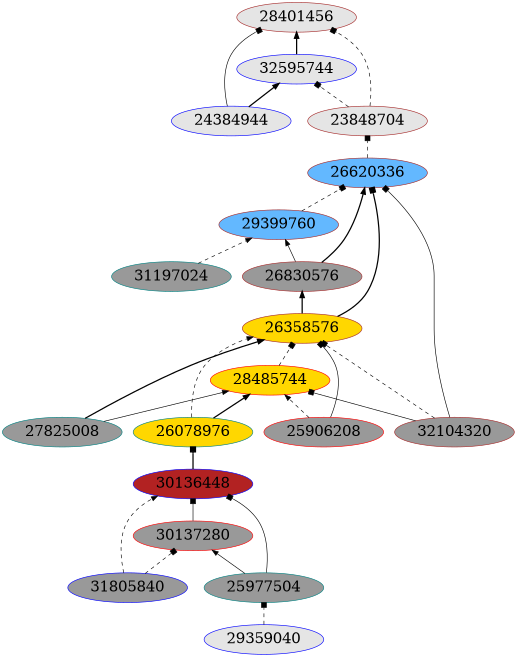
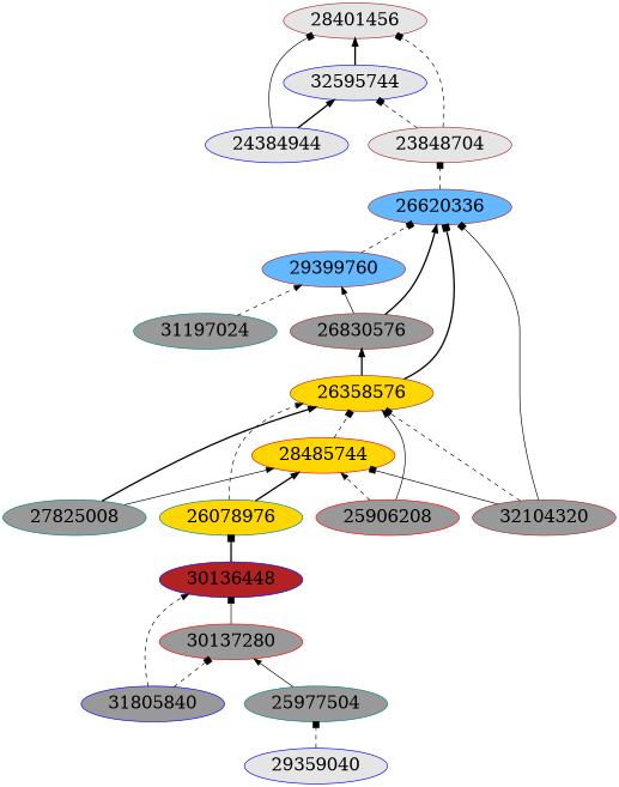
  digraph {
    fontsize=24
    rankdir=BT
    node [color=brown fillcolor=grey60 fontsize=24 shape=ellipse style=filled]
    edge [arrowhead=box color=black constraint=true style=dashed]
    30136448 [color=blue fillcolor=firebrick]
    30137280 [color=red]
    31805840 [color=blue]
    25977504 [color=teal]
    29359040 [color=blue fillcolor=grey90]
    26620336 [fillcolor=steelblue1]
    29399760 [fillcolor=steelblue1]
    26830576
    26358576 [fillcolor=gold]
    28485744 [color=red fillcolor=gold]
    27825008 [color=teal]
    26078976 [color=teal fillcolor=gold]
    25906208 [color=red]
    32104320
    31197024 [color=teal]
    28401456 [fillcolor=grey90]
    32595744 [color=blue fillcolor=grey90]
    24384944 [color=blue fillcolor=grey90]
    23848704 [fillcolor=grey90]
    subgraph sub_1 {
      subgraph sub_2 {
        30136448
        30137280
        31805840
        25977504
      }
      subgraph sub_3 {
        29359040
      }
      subgraph sub_4 {
        26620336
        29399760
        26830576
        26358576
        28485744
        27825008
        26078976
        25906208
        32104320
        31197024
      }
      subgraph sub_5 {
        28401456
        32595744
        24384944
        23848704
      }
    }
    30136448 -> 26078976 [style=bold]
    30137280 -> 30136448 [style=solid]
    31805840 -> 30136448 [arrowhead=normal]
    31805840 -> 30137280
-   25977504 -> 30136448 [style=solid]
    25977504 -> 30137280 [arrowhead=normal style=solid]
    29359040 -> 25977504
    26620336 -> 23848704
    29399760 -> 26620336
    26830576 -> 26620336 [arrowhead=normal style=bold]
    26830576 -> 29399760 [arrowhead=normal style=solid]
    26358576 -> 26620336 [style=bold]
    26358576 -> 26830576 [arrowhead=normal style=bold]
    28485744 -> 26358576
    27825008 -> 26358576 [arrowhead=normal style=bold]
    27825008 -> 28485744 [arrowhead=normal style=solid]
    26078976 -> 26358576 [arrowhead=normal]
    26078976 -> 28485744 [arrowhead=normal style=bold]
-   25906208 -> 26358576 [style=solid]
+   25906208 -> 26358576 [arrowhead=normal style=solid]
    25906208 -> 28485744 [arrowhead=normal]
    32104320 -> 26620336 [style=solid]
    32104320 -> 26358576
    32104320 -> 28485744 [style=solid]
    31197024 -> 29399760 [arrowhead=normal]
    32595744 -> 28401456 [arrowhead=normal style=bold]
    24384944 -> 28401456 [style=solid]
    24384944 -> 32595744 [arrowhead=normal style=bold]
    23848704 -> 28401456
    23848704 -> 32595744
  }
